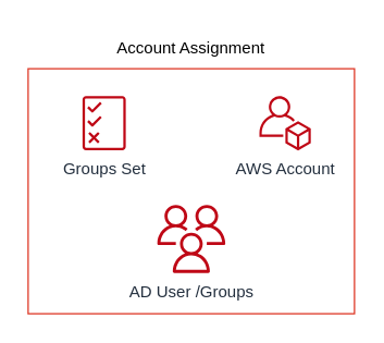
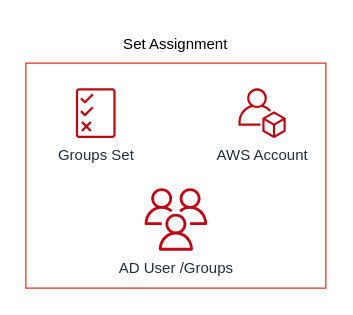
  <mxCell id="0" />
  <mxCell id="1" parent="0" />
  <mxCell id="2" value="" style="fillColor=none;strokeColor=#DD3522;verticalAlign=top;fontStyle=0;fontColor=#DD3522;" vertex="1" parent="1"><mxGeometry x="20" y="50" width="240" height="180" as="geometry" /></mxCell>
  <mxCell id="3" value="Groups Set" style="sketch=0;outlineConnect=0;fontColor=#232F3E;gradientColor=none;fillColor=#BF0816;strokeColor=none;dashed=0;verticalLabelPosition=bottom;verticalAlign=top;align=center;html=1;fontSize=12;fontStyle=0;aspect=fixed;pointerEvents=1;shape=mxgraph.aws4.permissions;" vertex="1" parent="1"><mxGeometry x="60" y="70" width="31.79" height="40" as="geometry" /></mxCell>
  <mxCell id="4" value="AWS Account" style="sketch=0;outlineConnect=0;fontColor=#232F3E;gradientColor=none;fillColor=#BF0816;strokeColor=none;dashed=0;verticalLabelPosition=bottom;verticalAlign=top;align=center;html=1;fontSize=12;fontStyle=0;aspect=fixed;pointerEvents=1;shape=mxgraph.aws4.organizations_account;" vertex="1" parent="1"><mxGeometry x="190" y="70" width="37.95" height="40" as="geometry" /></mxCell>
  <mxCell id="5" value="AD User /Groups" style="sketch=0;outlineConnect=0;fontColor=#232F3E;gradientColor=none;fillColor=#BF0816;strokeColor=none;dashed=0;verticalLabelPosition=bottom;verticalAlign=top;align=center;html=1;fontSize=12;fontStyle=0;aspect=fixed;pointerEvents=1;shape=mxgraph.aws4.users;" vertex="1" parent="1"><mxGeometry x="115" y="150" width="50" height="50" as="geometry" /></mxCell>
- <mxCell id="6" value="Account Assignment" style="text;html=1;strokeColor=none;fillColor=none;align=center;verticalAlign=middle;whiteSpace=wrap;rounded=0;" vertex="1" parent="1"><mxGeometry x="80" y="20" width="120" height="30" as="geometry" /></mxCell>
+ <mxCell id="6" value="Set Assignment" style="text;html=1;strokeColor=none;fillColor=none;align=center;verticalAlign=middle;whiteSpace=wrap;rounded=0;" vertex="1" parent="1"><mxGeometry x="80" y="20" width="120" height="30" as="geometry" /></mxCell>
